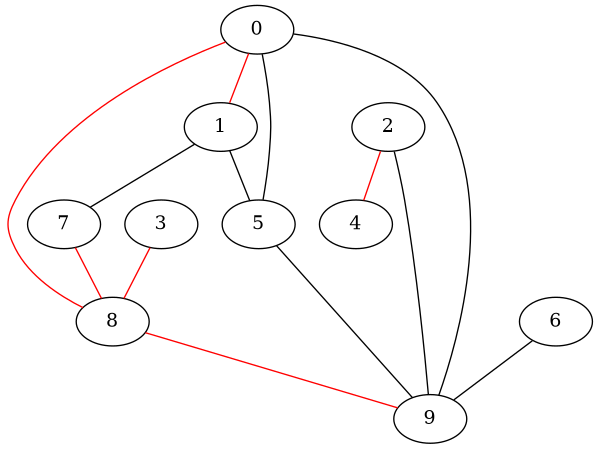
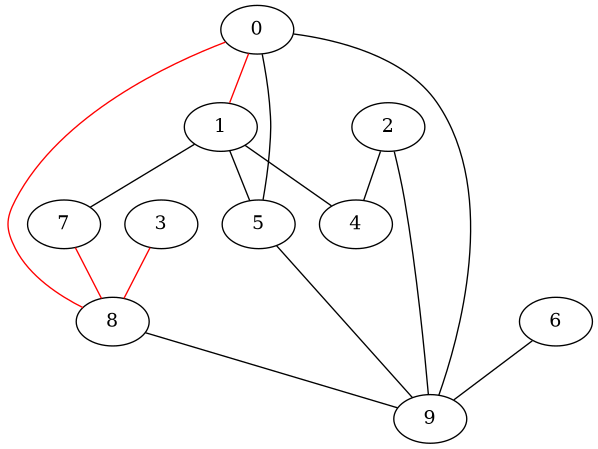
  graph {
    0
    1
    5
    8
    9
    4
    7
    2
    3
    6
    0 -- 1 [color=red]
    0 -- 5
    0 -- 8 [color=red]
    0 -- 9
    1 -- 5
+   1 -- 4
    1 -- 7
    5 -- 9
-   8 -- 9 [color=red]
+   8 -- 9
    7 -- 8 [color=red]
    2 -- 9
-   2 -- 4 [color=red]
+   2 -- 4
    3 -- 8 [color=red]
    6 -- 9
  }
